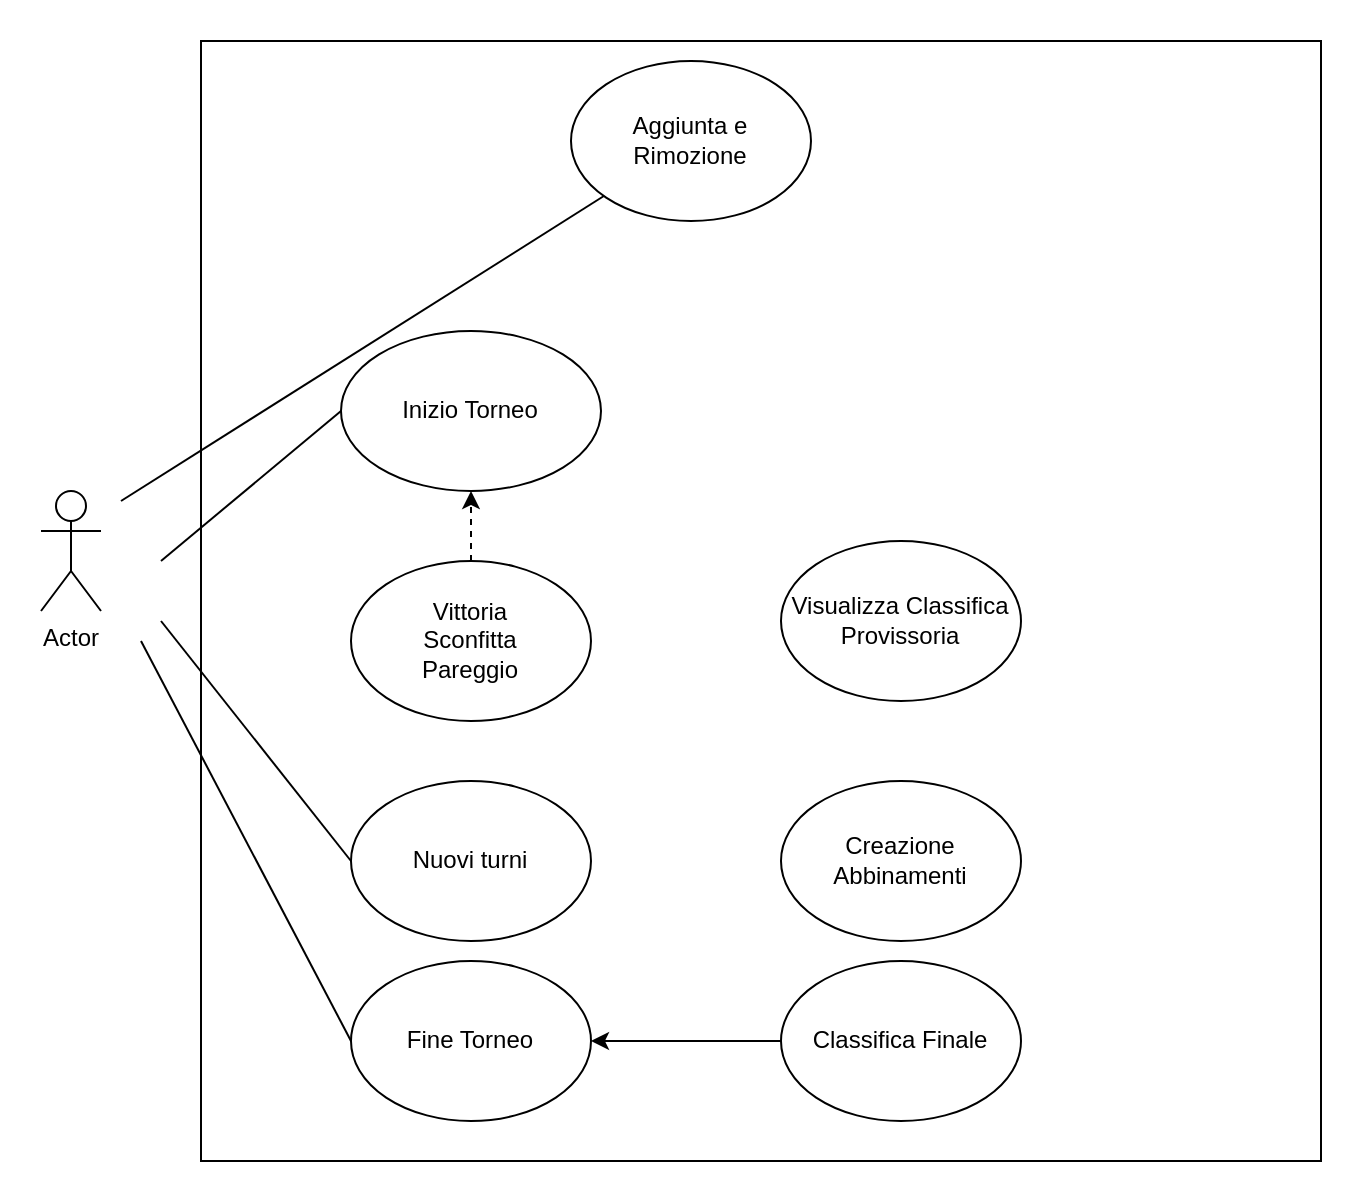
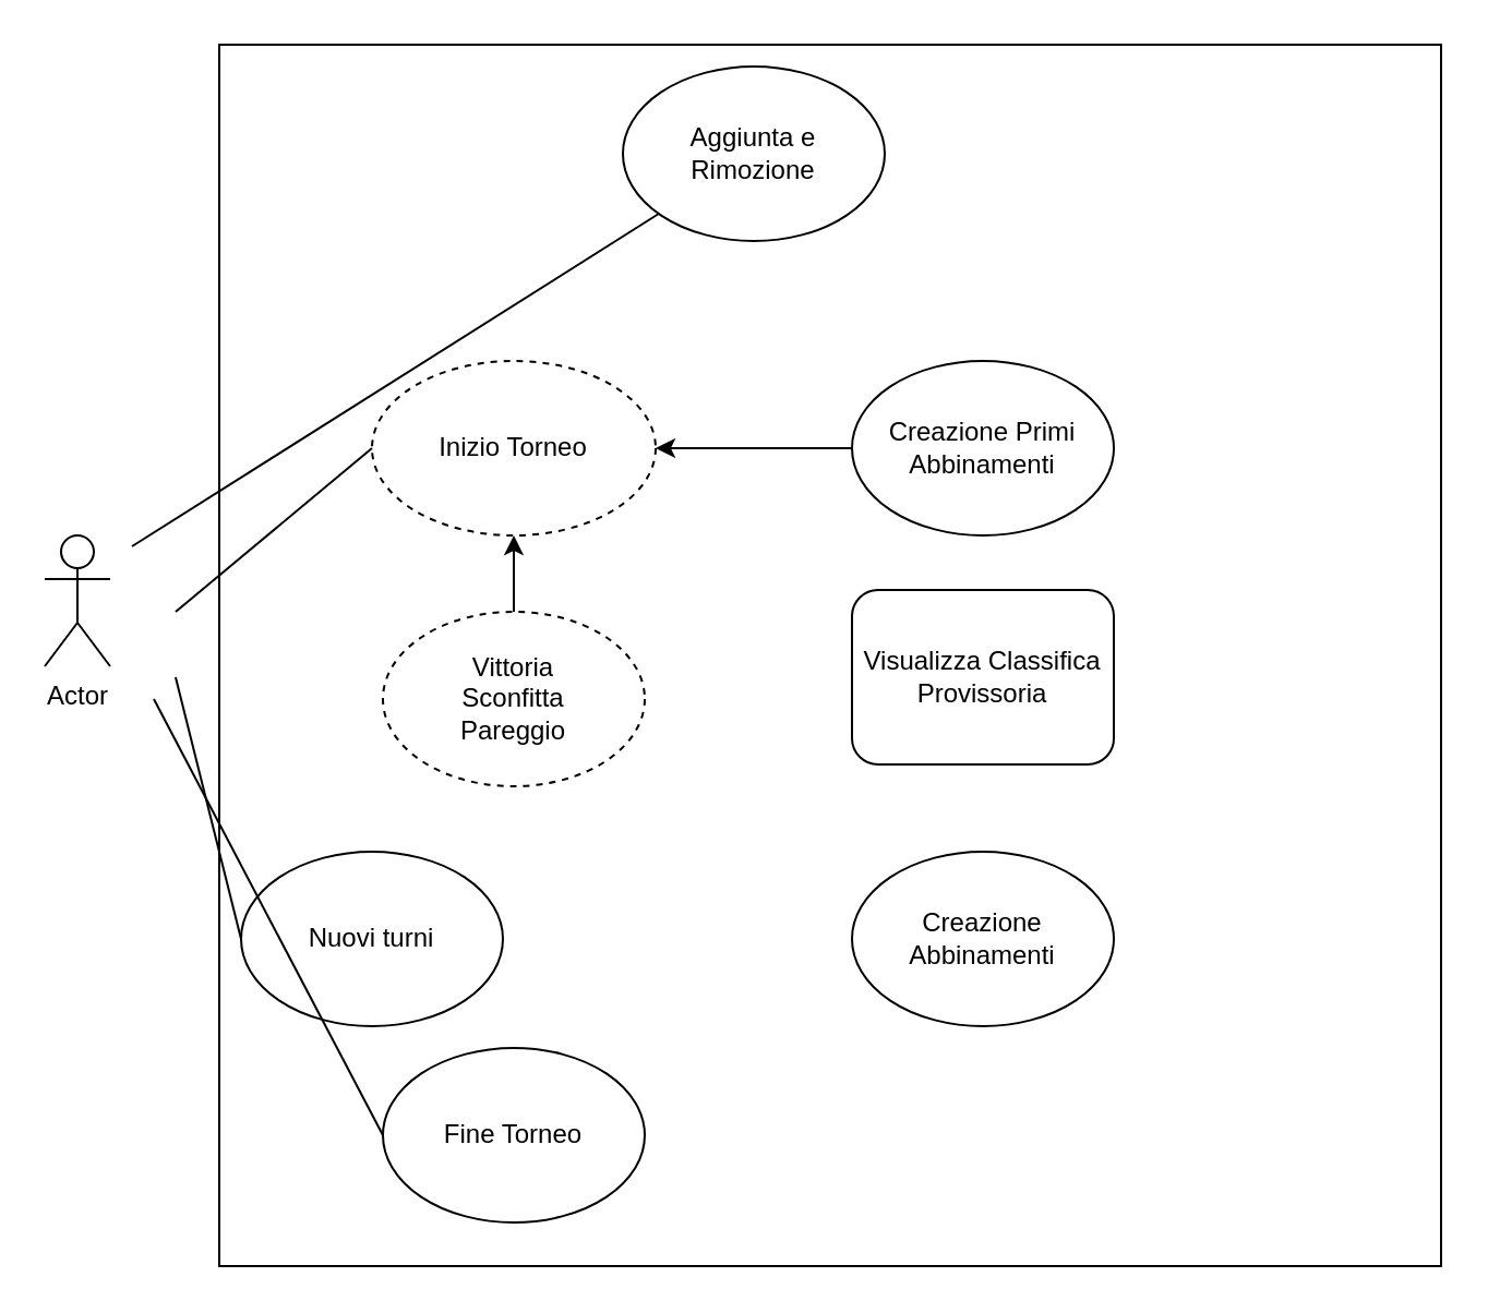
  <mxCell id="0" />
  <mxCell id="1" parent="0" />
  <mxCell id="2" value="" style="whiteSpace=wrap;html=1;aspect=fixed;" vertex="1" parent="1"><mxGeometry x="100" y="20" width="560" height="560" as="geometry" /></mxCell>
  <mxCell id="3" value="Actor" style="shape=umlActor;verticalLabelPosition=bottom;verticalAlign=top;html=1;outlineConnect=0;" vertex="1" parent="1"><mxGeometry x="20" y="245" width="30" height="60" as="geometry" /></mxCell>
  <mxCell id="4" value="&lt;div&gt;Aggiunta e&lt;br&gt;&lt;/div&gt;&lt;div&gt;Rimozione&lt;br&gt;&lt;/div&gt;" style="ellipse;whiteSpace=wrap;html=1;" vertex="1" parent="1"><mxGeometry x="285" y="30" width="120" height="80" as="geometry" /></mxCell>
  <mxCell id="5" value="" style="endArrow=none;html=1;rounded=0;" edge="1" parent="1" target="4"><mxGeometry width="50" height="50" relative="1" as="geometry"><mxPoint x="60" y="250" as="sourcePoint" /><mxPoint x="390" y="195" as="targetPoint" /></mxGeometry></mxCell>
- <mxCell id="6" value="Inizio Torneo" style="ellipse;whiteSpace=wrap;html=1;" vertex="1" parent="1"><mxGeometry x="170" y="165" width="130" height="80" as="geometry" /></mxCell>
- <mxCell id="7" value="Visualizza Classifica Provissoria" style="ellipse;whiteSpace=wrap;html=1;" vertex="1" parent="1"><mxGeometry x="390" y="270" width="120" height="80" as="geometry" /></mxCell>
- <mxCell id="8" value="&lt;div&gt;Vittoria&lt;/div&gt;&lt;div&gt;Sconfitta&lt;/div&gt;&lt;div&gt;Pareggio&lt;br&gt;&lt;/div&gt;" style="ellipse;whiteSpace=wrap;html=1;" vertex="1" parent="1"><mxGeometry x="175" y="280" width="120" height="80" as="geometry" /></mxCell>
+ <mxCell id="6" value="Inizio Torneo" style="ellipse;whiteSpace=wrap;html=1;dashed=1;" vertex="1" parent="1"><mxGeometry x="170" y="165" width="130" height="80" as="geometry" /></mxCell>
+ <mxCell id="7" value="Visualizza Classifica Provissoria" style="whiteSpace=wrap;html=1;rounded=1;" vertex="1" parent="1"><mxGeometry x="390" y="270" width="120" height="80" as="geometry" /></mxCell>
+ <mxCell id="8" value="&lt;div&gt;Vittoria&lt;/div&gt;&lt;div&gt;Sconfitta&lt;/div&gt;&lt;div&gt;Pareggio&lt;br&gt;&lt;/div&gt;" style="ellipse;whiteSpace=wrap;html=1;dashed=1;" vertex="1" parent="1"><mxGeometry x="175" y="280" width="120" height="80" as="geometry" /></mxCell>
  <mxCell id="9" value="" style="endArrow=none;html=1;rounded=0;exitX=0;exitY=0.5;exitDx=0;exitDy=0;" edge="1" parent="1" source="6"><mxGeometry width="50" height="50" relative="1" as="geometry"><mxPoint x="340" y="245" as="sourcePoint" /><mxPoint x="80" y="280" as="targetPoint" /></mxGeometry></mxCell>
- <mxCell id="10" value="Classifica Finale" style="ellipse;whiteSpace=wrap;html=1;" vertex="1" parent="1"><mxGeometry x="390" y="480" width="120" height="80" as="geometry" /></mxCell>
- <mxCell id="11" value="Nuovi turni" style="ellipse;whiteSpace=wrap;html=1;" vertex="1" parent="1"><mxGeometry x="175" y="390" width="120" height="80" as="geometry" /></mxCell>
- <mxCell id="12" value="" style="endArrow=classic;html=1;rounded=0;exitX=0.5;exitY=0;exitDx=0;exitDy=0;entryX=0.5;entryY=1;entryDx=0;entryDy=0;dashed=1;" edge="1" parent="1" source="8" target="6"><mxGeometry width="50" height="50" relative="1" as="geometry"><mxPoint x="399" y="356" as="sourcePoint" /><mxPoint x="310" y="335" as="targetPoint" /></mxGeometry></mxCell>
+ <mxCell id="11" value="Nuovi turni" style="ellipse;whiteSpace=wrap;html=1;" vertex="1" parent="1"><mxGeometry x="110" y="390" width="120" height="80" as="geometry" /></mxCell>
+ <mxCell id="12" value="" style="endArrow=classic;html=1;rounded=0;exitX=0.5;exitY=0;exitDx=0;exitDy=0;entryX=0.5;entryY=1;entryDx=0;entryDy=0;" edge="1" parent="1" source="8" target="6"><mxGeometry width="50" height="50" relative="1" as="geometry"><mxPoint x="399" y="356" as="sourcePoint" /><mxPoint x="310" y="335" as="targetPoint" /></mxGeometry></mxCell>
  <mxCell id="13" value="" style="endArrow=none;html=1;rounded=0;entryX=0;entryY=0.5;entryDx=0;entryDy=0;" edge="1" parent="1" target="11"><mxGeometry width="50" height="50" relative="1" as="geometry"><mxPoint x="80" y="310" as="sourcePoint" /><mxPoint x="390" y="280" as="targetPoint" /></mxGeometry></mxCell>
+ <mxCell id="14" value="Creazione Primi Abbinamenti" style="ellipse;whiteSpace=wrap;html=1;" vertex="1" parent="1"><mxGeometry x="390" y="165" width="120" height="80" as="geometry" /></mxCell>
  <mxCell id="15" value="Creazione Abbinamenti" style="ellipse;whiteSpace=wrap;html=1;" vertex="1" parent="1"><mxGeometry x="390" y="390" width="120" height="80" as="geometry" /></mxCell>
+ <mxCell id="16" value="" style="endArrow=classic;html=1;rounded=0;exitX=0;exitY=0.5;exitDx=0;exitDy=0;entryX=1;entryY=0.5;entryDx=0;entryDy=0;" edge="1" parent="1" source="14" target="6"><mxGeometry width="50" height="50" relative="1" as="geometry"><mxPoint x="340" y="300" as="sourcePoint" /><mxPoint x="390" y="250" as="targetPoint" /></mxGeometry></mxCell>
  <mxCell id="17" value="Fine Torneo" style="ellipse;whiteSpace=wrap;html=1;" vertex="1" parent="1"><mxGeometry x="175" y="480" width="120" height="80" as="geometry" /></mxCell>
  <mxCell id="18" value="" style="endArrow=none;html=1;rounded=0;entryX=0;entryY=0.5;entryDx=0;entryDy=0;" edge="1" parent="1" target="17"><mxGeometry width="50" height="50" relative="1" as="geometry"><mxPoint x="70" y="320" as="sourcePoint" /><mxPoint x="390" y="300" as="targetPoint" /></mxGeometry></mxCell>
- <mxCell id="19" value="" style="endArrow=classic;html=1;rounded=0;entryX=1;entryY=0.5;entryDx=0;entryDy=0;" edge="1" parent="1" source="10" target="17"><mxGeometry width="50" height="50" relative="1" as="geometry"><mxPoint x="340" y="350" as="sourcePoint" /><mxPoint x="390" y="300" as="targetPoint" /></mxGeometry></mxCell>
